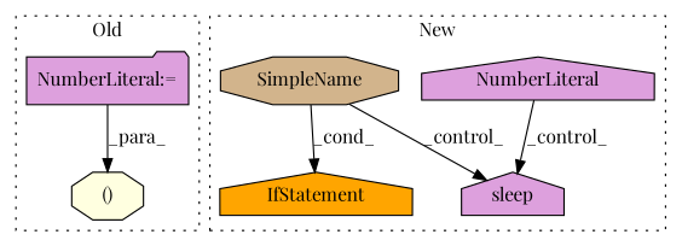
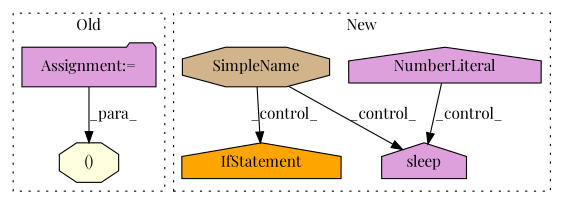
  digraph {
    fontname="Playfair Display"
    node [fillcolor=plum fontname="Playfair Display" shape=house style=filled]
    edge [fontname="Playfair Display"]
    n1 [a=106 fillcolor=lightyellow l=45 label="()" s=30001 shape=octagon]
-   n2 [a=7 l=10 label="NumberLiteral:=" s=24880 shape=folder]
+   n2 [a=7 l=10 label="Assignment:=" s=24880 shape=folder]
    n3 [a=32 l="6,1" label=sleep s="26029,26039"]
    n4 [a=34 l=4 label=NumberLiteral s=26035]
    n5 [a=25 fillcolor=orange l="4,2" label=IfStatement s="25797,25829"]
    n6 [a=42 fillcolor=tan label=SimpleName shape=octagon]
    subgraph cluster_1 {
      label=Old
      style=dotted
      n1
      n2
    }
    subgraph cluster_2 {
      label=New
      style=dotted
      n3
      n4
      n5
      n6
    }
    n2 -> n1 [label=_para_]
    n4 -> n3 [label=_control_]
    n6 -> n3 [label=_control_]
-   n6 -> n5 [label=_cond_]
+   n6 -> n5 [label=_control_]
  }
